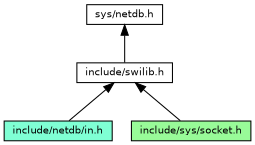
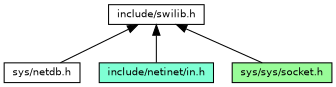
  digraph {
    node [color=black fillcolor=white fontname=Helvetica fontsize=10 shape=record style=filled]
    edge [color=black dir=back fontname=Helvetica fontsize=10 labelfontname=Helvetica labelfontsize=10 style=solid]
    n1 [height=0.2 label="include/swilib.h" width=0.4]
    n2 [height=0.2 label="sys/netdb.h" width=0.4]
-   n3 [fillcolor=aquamarine height=0.2 label="include/netdb/in.h" width=0.4]
-   n4 [fillcolor=palegreen height=0.2 label="include/sys/socket.h" width=0.4]
-   n2 -> n1
+   n3 [fillcolor=aquamarine height=0.2 label="include/netinet/in.h" width=0.4]
+   n4 [fillcolor=palegreen height=0.2 label="sys/sys/socket.h" width=0.4]
+   n1 -> n2
    n1 -> n3
    n1 -> n4
  }
